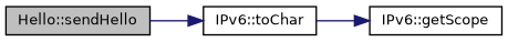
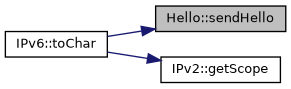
  digraph {
    rankdir=LR
    node [color=black fillcolor=white fontname=Helvetica fontsize=10 shape=record style=filled]
    edge [color=midnightblue fontname=Helvetica fontsize=10 labelfontname=Helvetica labelfontsize=10 style=solid]
    n1 [fillcolor=grey75 fontcolor=black height=0.2 label="Hello::sendHello" width=0.4]
    n2 [height=0.2 label="IPv6::toChar" width=0.4]
-   n3 [height=0.2 label="IPv6::getScope" width=0.4]
-   n1 -> n2
+   n3 [height=0.2 label="IPv2::getScope" width=0.4]
+   n2 -> n1
    n2 -> n3
  }
